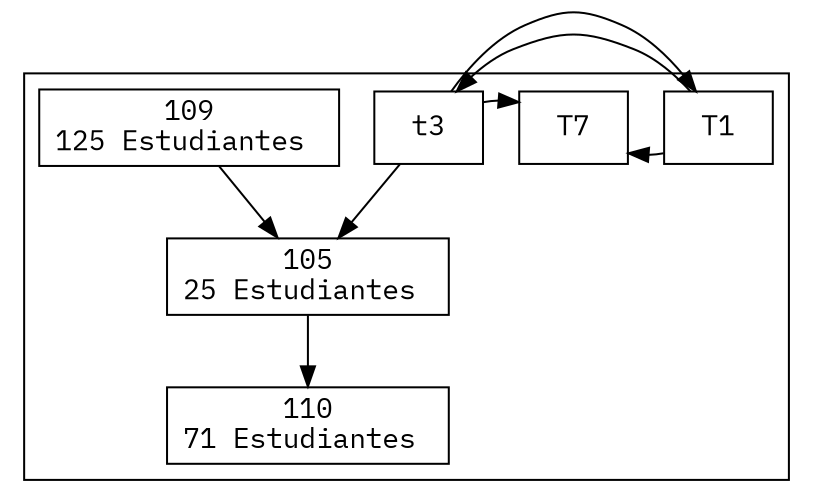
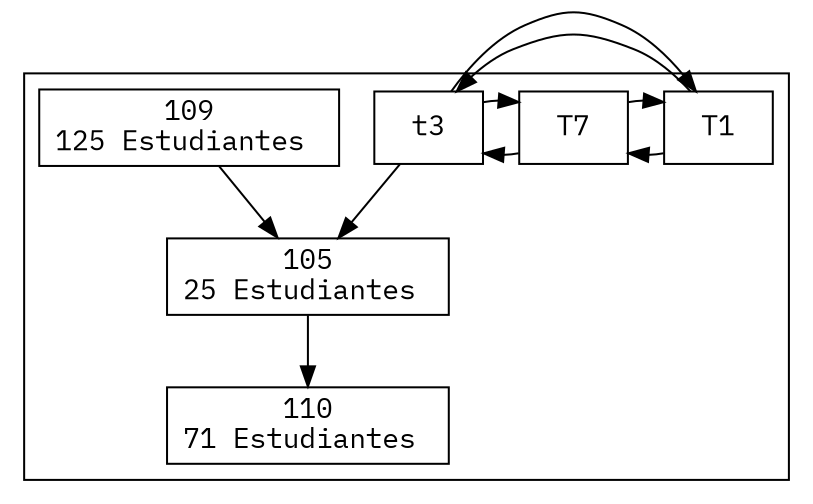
  digraph {
    fontname="IBM Plex Mono"
    node [color=black fontname="IBM Plex Mono" shape=box]
    edge [constraint=false fontname="IBM Plex Mono"]
    n1 [label=T1]
    n2 [label=T7]
    n3 [label=t3]
    n4 [label="109\n125 Estudiantes "]
    n5 [label="105\n25 Estudiantes "]
    n6 [label="110\n71 Estudiantes "]
    subgraph cluster_1 {
      n1
      n2
      n3
      n4
      n5
      n6
    }
    n1 -> n2
    n1 -> n3
+   n2 -> n1
+   n2 -> n3
    n3 -> n1
    n3 -> n2
    n3 -> n5 [constraint=""]
    n4 -> n5 [constraint=""]
    n5 -> n6 [constraint=""]
  }
